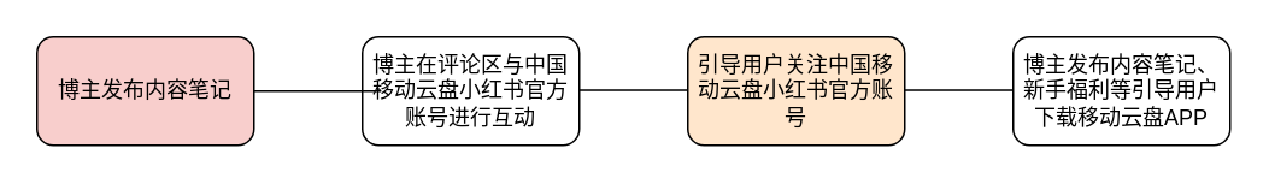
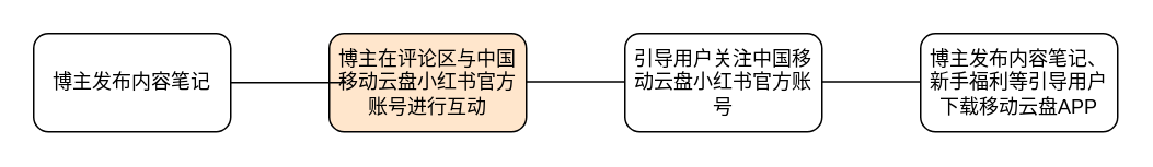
  <mxCell id="0" />
  <mxCell id="1" parent="0" />
- <mxCell id="2" value="博主发布内容笔记" style="rounded=1;whiteSpace=wrap;html=1;fillColor=#f8cecc;" vertex="1" parent="1"><mxGeometry x="20" y="20" width="120" height="60" as="geometry" /></mxCell>
- <mxCell id="3" value="博主在评论区与中国移动云盘小红书官方账号进行互动" style="rounded=1;whiteSpace=wrap;html=1;" vertex="1" parent="1"><mxGeometry x="200" y="20" width="120" height="60" as="geometry" /></mxCell>
+ <mxCell id="2" value="博主发布内容笔记" style="rounded=1;whiteSpace=wrap;html=1;" vertex="1" parent="1"><mxGeometry x="20" y="20" width="120" height="60" as="geometry" /></mxCell>
+ <mxCell id="3" value="博主在评论区与中国移动云盘小红书官方账号进行互动" style="rounded=1;whiteSpace=wrap;html=1;fillColor=#ffe6cc;" vertex="1" parent="1"><mxGeometry x="200" y="20" width="120" height="60" as="geometry" /></mxCell>
  <mxCell id="4" value="" style="endArrow=none;html=1;rounded=0;" edge="1" parent="1"><mxGeometry width="50" height="50" relative="1" as="geometry"><mxPoint x="140" y="50" as="sourcePoint" /><mxPoint x="210" y="50" as="targetPoint" /></mxGeometry></mxCell>
- <mxCell id="5" value="引导用户关注中国移动云盘小红书官方账号" style="rounded=1;whiteSpace=wrap;html=1;fillColor=#ffe6cc;" vertex="1" parent="1"><mxGeometry x="380" y="20" width="120" height="60" as="geometry" /></mxCell>
+ <mxCell id="5" value="引导用户关注中国移动云盘小红书官方账号" style="rounded=1;whiteSpace=wrap;html=1;" vertex="1" parent="1"><mxGeometry x="380" y="20" width="120" height="60" as="geometry" /></mxCell>
  <mxCell id="6" value="" style="endArrow=none;html=1;rounded=0;" edge="1" parent="1"><mxGeometry width="50" height="50" relative="1" as="geometry"><mxPoint x="320" y="49.5" as="sourcePoint" /><mxPoint x="380" y="49.5" as="targetPoint" /></mxGeometry></mxCell>
  <mxCell id="7" value="" style="endArrow=none;html=1;rounded=0;" edge="1" parent="1"><mxGeometry width="50" height="50" relative="1" as="geometry"><mxPoint x="500" y="49.5" as="sourcePoint" /><mxPoint x="570" y="49.5" as="targetPoint" /></mxGeometry></mxCell>
  <mxCell id="8" value="博主发布内容笔记、新手福利等引导用户下载移动云盘APP" style="rounded=1;whiteSpace=wrap;html=1;" vertex="1" parent="1"><mxGeometry x="560" y="20" width="120" height="60" as="geometry" /></mxCell>
